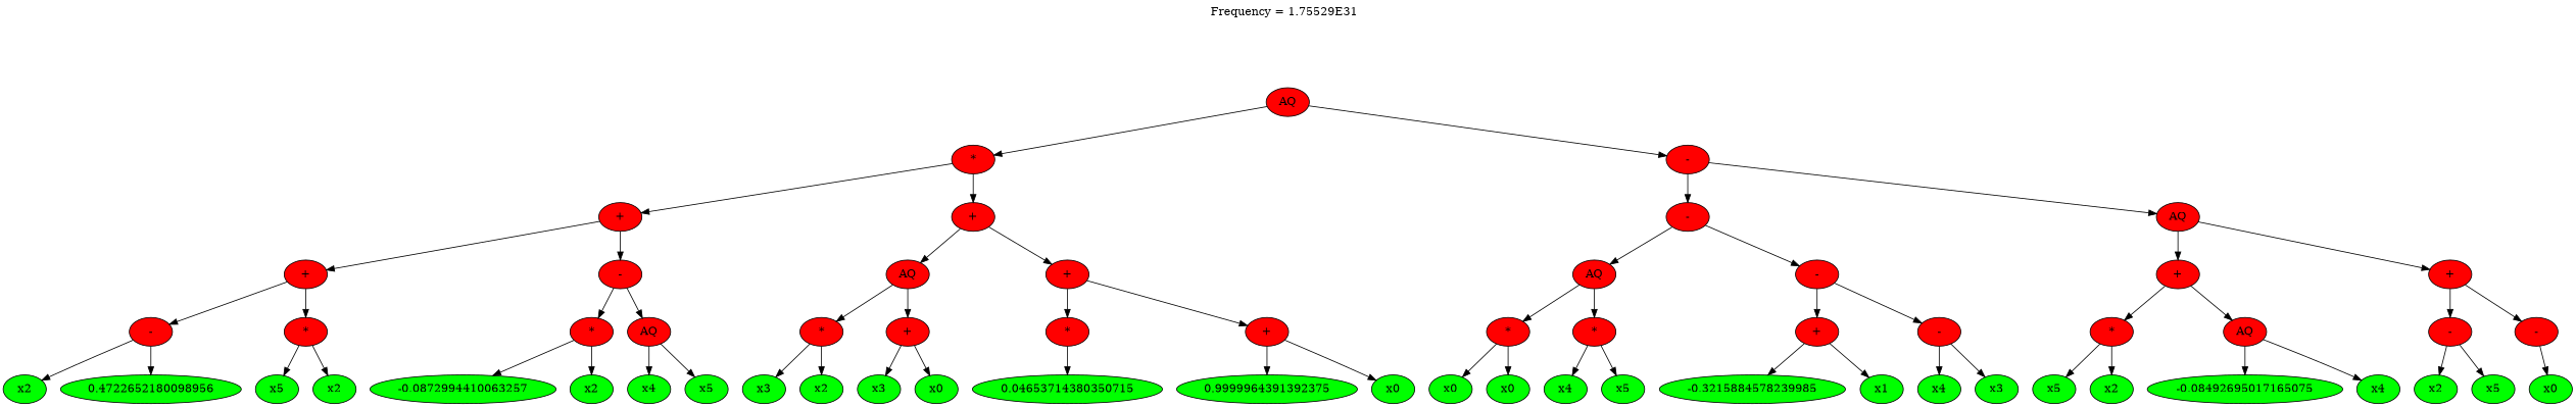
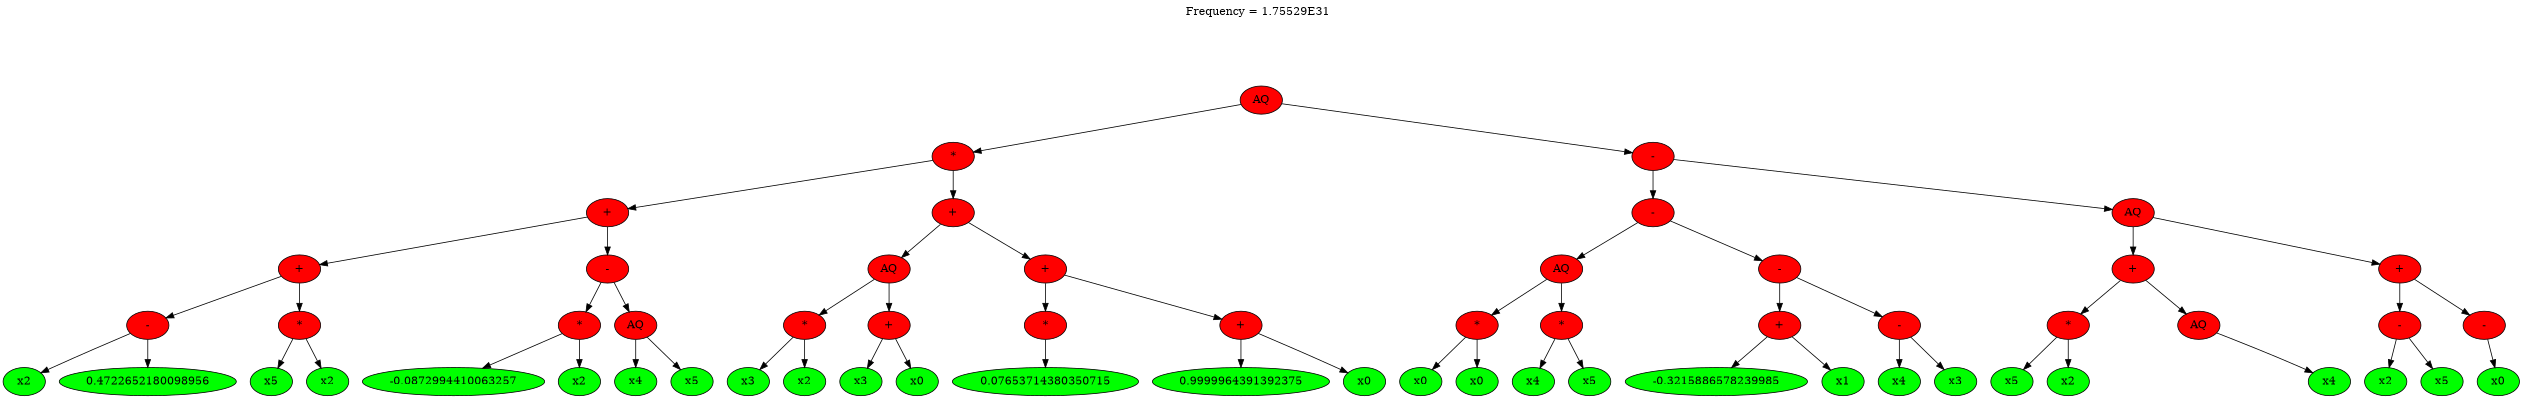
  strict digraph {
    label=<Frequency = 1.75529E31  <br/> <br/> <br/>>
    labelloc=t
    node [fillcolor="#ff0000" style=filled]
    n1 [label=AQ]
    n2 [label="*"]
    n3 [label="-"]
    n4 [label="+"]
    n5 [label="+"]
    n6 [label="-"]
    n7 [label=AQ]
    n8 [label="+"]
    n9 [label="-"]
    n10 [label=AQ]
    n11 [label="+"]
    n12 [label=AQ]
    n13 [label="-"]
    n14 [label="+"]
    n15 [label="+"]
    n16 [label="-"]
    n17 [label="*"]
    n18 [label="*"]
    n19 [label=AQ]
    n20 [label="*"]
    n21 [label="+"]
    n22 [label="*"]
    n23 [label="+"]
    n24 [fillcolor="#00ff00" label=x2]
    n25 [fillcolor="#00ff00" label=0.4722652180098956]
    n26 [fillcolor="#00ff00" label=x5]
    n27 [fillcolor="#00ff00" label=x2]
    n28 [fillcolor="#00ff00" label=-0.0872994410063257]
    n29 [fillcolor="#00ff00" label=x2]
    n30 [fillcolor="#00ff00" label=x4]
    n31 [fillcolor="#00ff00" label=x5]
    n32 [fillcolor="#00ff00" label=x3]
    n33 [fillcolor="#00ff00" label=x2]
    n34 [fillcolor="#00ff00" label=x3]
    n35 [fillcolor="#00ff00" label=x0]
-   n36 [fillcolor="#00ff00" label=0.04653714380350715]
+   n36 [fillcolor="#00ff00" label=0.07653714380350715]
    n37 [fillcolor="#00ff00" label=0.9999964391392375]
    n38 [fillcolor="#00ff00" label=x0]
    n39 [label="*"]
    n40 [label="*"]
    n41 [label="+"]
    n42 [label="-"]
    n43 [label="*"]
    n44 [label=AQ]
    n45 [label="-"]
    n46 [label="-"]
    n47 [fillcolor="#00ff00" label=x0]
    n48 [fillcolor="#00ff00" label=x0]
    n49 [fillcolor="#00ff00" label=x4]
    n50 [fillcolor="#00ff00" label=x5]
-   n51 [fillcolor="#00ff00" label=-0.3215884578239985]
+   n51 [fillcolor="#00ff00" label=-0.3215886578239985]
    n52 [fillcolor="#00ff00" label=x1]
    n53 [fillcolor="#00ff00" label=x4]
    n54 [fillcolor="#00ff00" label=x3]
    n55 [fillcolor="#00ff00" label=x5]
    n56 [fillcolor="#00ff00" label=x2]
-   n57 [fillcolor="#00ff00" label=-0.08492695017165075]
    n58 [fillcolor="#00ff00" label=x4]
    n59 [fillcolor="#00ff00" label=x2]
    n60 [fillcolor="#00ff00" label=x5]
    n61 [fillcolor="#00ff00" label=x0]
    n1 -> n2
    n1 -> n3
    n2 -> n4
    n2 -> n5
    n3 -> n6
    n3 -> n7
    n4 -> n8
    n4 -> n9
    n5 -> n10
    n5 -> n11
    n6 -> n12
    n6 -> n13
    n7 -> n14
    n7 -> n15
    n8 -> n16
    n8 -> n17
    n9 -> n18
    n9 -> n19
    n10 -> n20
    n10 -> n21
    n11 -> n22
    n11 -> n23
    n12 -> n39
    n12 -> n40
    n13 -> n41
    n13 -> n42
    n14 -> n43
    n14 -> n44
    n15 -> n45
    n15 -> n46
    n16 -> n24
    n16 -> n25
    n17 -> n26
    n17 -> n27
    n18 -> n28
    n18 -> n29
    n19 -> n30
    n19 -> n31
    n20 -> n32
    n20 -> n33
    n21 -> n34
    n21 -> n35
    n22 -> n36
    n23 -> n37
    n23 -> n38
    n39 -> n47
    n39 -> n48
    n40 -> n49
    n40 -> n50
    n41 -> n51
    n41 -> n52
    n42 -> n53
    n42 -> n54
    n43 -> n55
    n43 -> n56
-   n44 -> n57
    n44 -> n58
    n45 -> n59
    n45 -> n60
    n46 -> n61
  }
